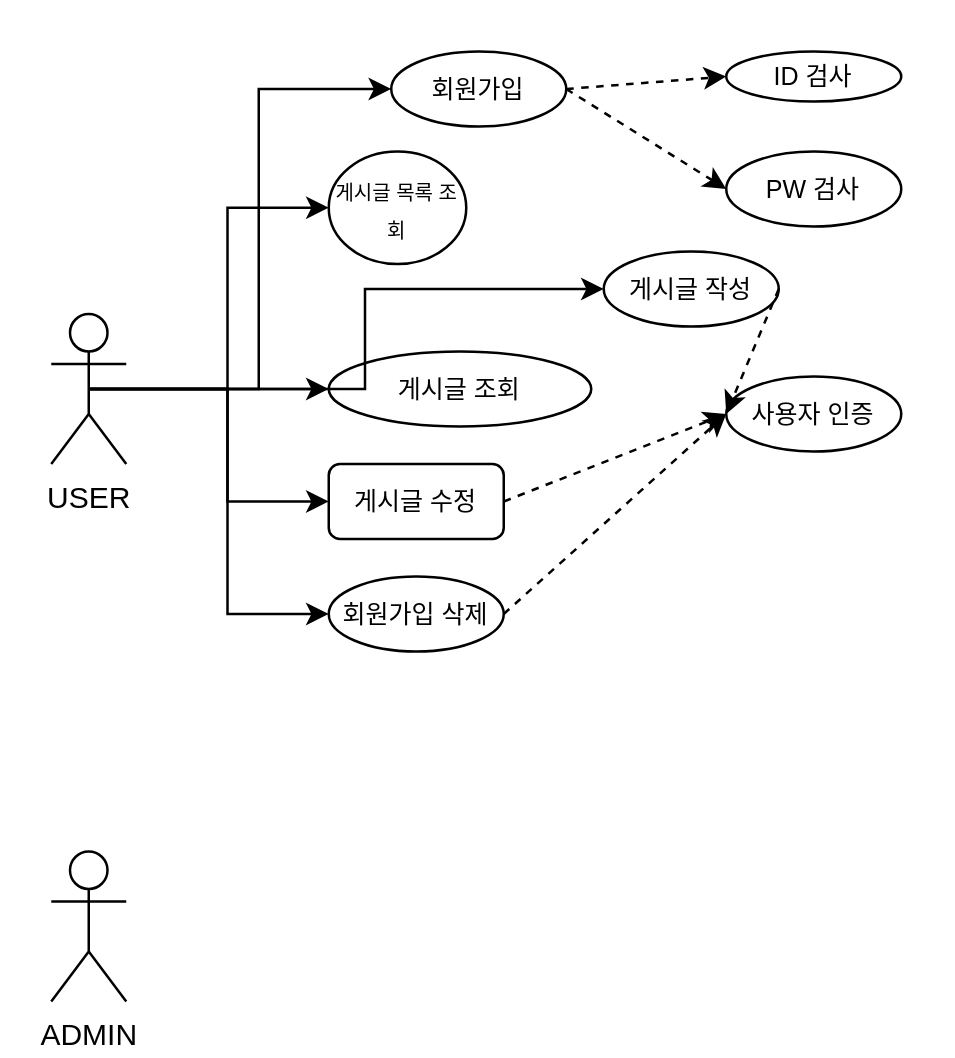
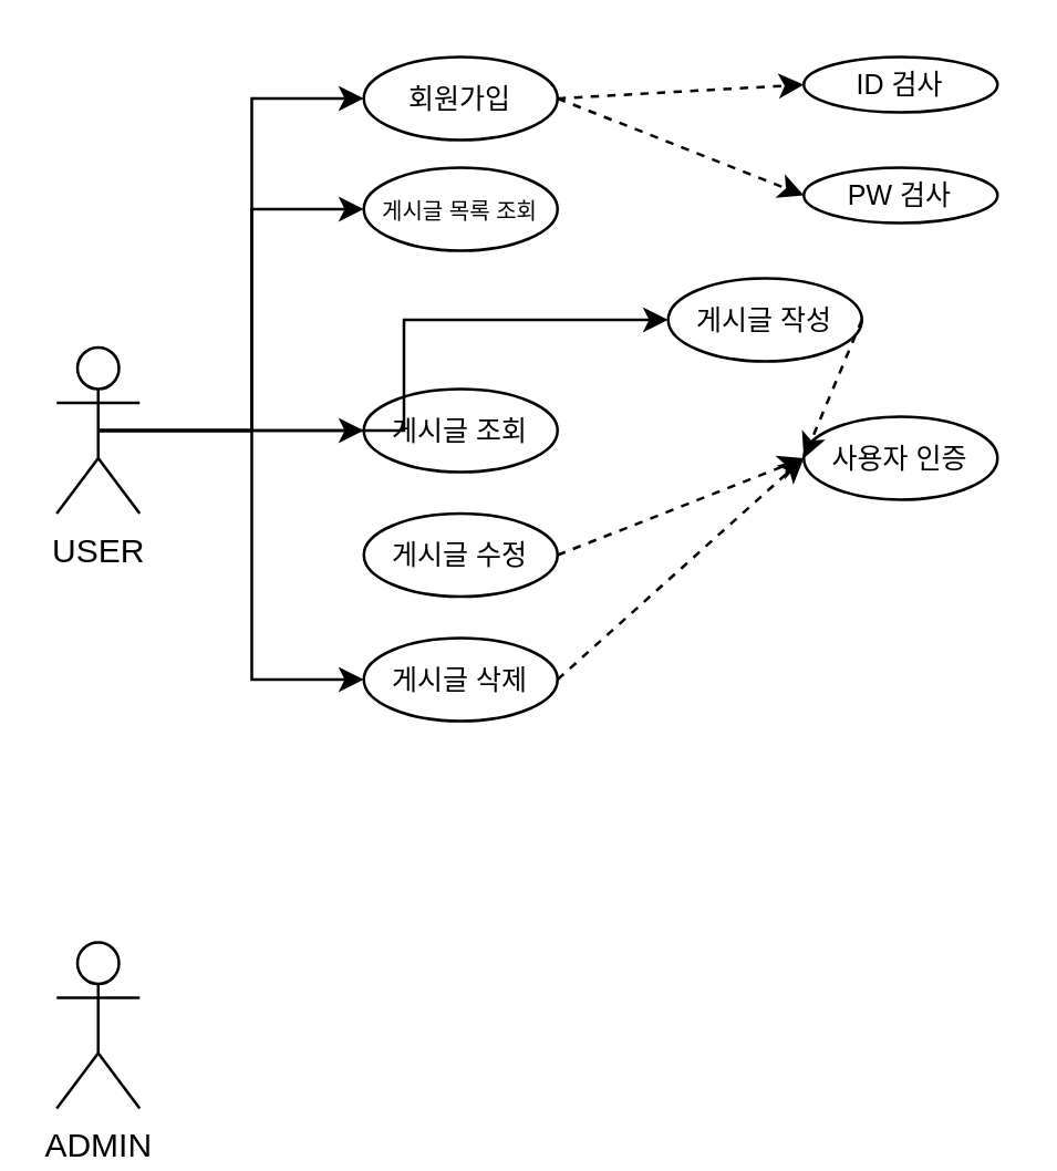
  <mxCell id="0" />
  <mxCell id="1" parent="0" />
- <mxCell id="2" value="&lt;font style=&quot;font-size: 8px;&quot;&gt;게시글 목록 조회&lt;/font&gt;" style="ellipse;whiteSpace=wrap;html=1;" vertex="1" parent="1"><mxGeometry x="131" y="60" width="55" height="45" as="geometry" /></mxCell>
+ <mxCell id="2" value="&lt;font style=&quot;font-size: 8px;&quot;&gt;게시글 목록 조회&lt;/font&gt;" style="ellipse;whiteSpace=wrap;html=1;" vertex="1" parent="1"><mxGeometry x="131" y="60" width="70" height="30" as="geometry" /></mxCell>
  <mxCell id="3" value="&lt;font style=&quot;font-size: 10px;&quot;&gt;게시글 작성&lt;/font&gt;" style="ellipse;whiteSpace=wrap;html=1;" vertex="1" parent="1"><mxGeometry x="241" y="100" width="70" height="30" as="geometry" /></mxCell>
- <mxCell id="4" value="&lt;font style=&quot;font-size: 10px;&quot;&gt;게시글 조회&lt;/font&gt;" style="ellipse;whiteSpace=wrap;html=1;" vertex="1" parent="1"><mxGeometry x="131" y="140" width="105" height="30" as="geometry" /></mxCell>
+ <mxCell id="4" value="&lt;font style=&quot;font-size: 10px;&quot;&gt;게시글 조회&lt;/font&gt;" style="ellipse;whiteSpace=wrap;html=1;" vertex="1" parent="1"><mxGeometry x="131" y="140" width="70" height="30" as="geometry" /></mxCell>
  <mxCell id="5" style="rounded=0;orthogonalLoop=1;jettySize=auto;html=1;exitX=1;exitY=0.5;exitDx=0;exitDy=0;dashed=1;entryX=0;entryY=0.5;entryDx=0;entryDy=0;" edge="1" parent="1" source="6" target="9"><mxGeometry relative="1" as="geometry"><mxPoint x="270" y="200" as="targetPoint" /></mxGeometry></mxCell>
- <mxCell id="6" value="&lt;font style=&quot;font-size: 10px;&quot;&gt;게시글 수정&lt;/font&gt;" style="whiteSpace=wrap;html=1;rounded=1;" vertex="1" parent="1"><mxGeometry x="131" y="185" width="70" height="30" as="geometry" /></mxCell>
+ <mxCell id="6" value="&lt;font style=&quot;font-size: 10px;&quot;&gt;게시글 수정&lt;/font&gt;" style="ellipse;whiteSpace=wrap;html=1;" vertex="1" parent="1"><mxGeometry x="131" y="185" width="70" height="30" as="geometry" /></mxCell>
  <mxCell id="7" style="rounded=0;orthogonalLoop=1;jettySize=auto;html=1;exitX=1;exitY=0.5;exitDx=0;exitDy=0;entryX=0;entryY=0.5;entryDx=0;entryDy=0;dashed=1;" edge="1" parent="1" source="8" target="9"><mxGeometry relative="1" as="geometry" /></mxCell>
- <mxCell id="8" value="&lt;font style=&quot;font-size: 10px;&quot;&gt;회원가입 삭제&lt;/font&gt;" style="ellipse;whiteSpace=wrap;html=1;" vertex="1" parent="1"><mxGeometry x="131" y="230" width="70" height="30" as="geometry" /></mxCell>
+ <mxCell id="8" value="&lt;font style=&quot;font-size: 10px;&quot;&gt;게시글 삭제&lt;/font&gt;" style="ellipse;whiteSpace=wrap;html=1;" vertex="1" parent="1"><mxGeometry x="131" y="230" width="70" height="30" as="geometry" /></mxCell>
  <mxCell id="9" value="&lt;font style=&quot;font-size: 10px;&quot;&gt;사용자 인증&lt;/font&gt;" style="ellipse;whiteSpace=wrap;html=1;" vertex="1" parent="1"><mxGeometry x="290" y="150" width="70" height="30" as="geometry" /></mxCell>
  <mxCell id="10" style="rounded=0;orthogonalLoop=1;jettySize=auto;html=1;exitX=1;exitY=0.5;exitDx=0;exitDy=0;entryX=0;entryY=0.5;entryDx=0;entryDy=0;dashed=1;" edge="1" parent="1" source="12" target="22"><mxGeometry relative="1" as="geometry" /></mxCell>
  <mxCell id="11" style="rounded=0;orthogonalLoop=1;jettySize=auto;html=1;exitX=1;exitY=0.5;exitDx=0;exitDy=0;entryX=0;entryY=0.5;entryDx=0;entryDy=0;dashed=1;" edge="1" parent="1" source="12" target="23"><mxGeometry relative="1" as="geometry" /></mxCell>
- <mxCell id="12" value="&lt;font style=&quot;font-size: 10px;&quot;&gt;회원가입&lt;/font&gt;" style="ellipse;whiteSpace=wrap;html=1;" vertex="1" parent="1"><mxGeometry x="156" y="20" width="70" height="30" as="geometry" /></mxCell>
+ <mxCell id="12" value="&lt;font style=&quot;font-size: 10px;&quot;&gt;회원가입&lt;/font&gt;" style="ellipse;whiteSpace=wrap;html=1;" vertex="1" parent="1"><mxGeometry x="131" y="20" width="70" height="30" as="geometry" /></mxCell>
  <mxCell id="13" style="edgeStyle=orthogonalEdgeStyle;rounded=0;orthogonalLoop=1;jettySize=auto;html=1;exitX=0.5;exitY=0.5;exitDx=0;exitDy=0;exitPerimeter=0;entryX=0;entryY=0.5;entryDx=0;entryDy=0;" edge="1" parent="1" source="19" target="12"><mxGeometry relative="1" as="geometry" /></mxCell>
  <mxCell id="14" style="edgeStyle=orthogonalEdgeStyle;rounded=0;orthogonalLoop=1;jettySize=auto;html=1;exitX=0.5;exitY=0.5;exitDx=0;exitDy=0;exitPerimeter=0;entryX=0;entryY=0.5;entryDx=0;entryDy=0;" edge="1" parent="1" source="19" target="2"><mxGeometry relative="1" as="geometry" /></mxCell>
  <mxCell id="15" style="edgeStyle=orthogonalEdgeStyle;rounded=0;orthogonalLoop=1;jettySize=auto;html=1;exitX=0.5;exitY=0.5;exitDx=0;exitDy=0;exitPerimeter=0;entryX=0;entryY=0.5;entryDx=0;entryDy=0;" edge="1" parent="1" source="19" target="3"><mxGeometry relative="1" as="geometry" /></mxCell>
  <mxCell id="16" style="edgeStyle=orthogonalEdgeStyle;rounded=0;orthogonalLoop=1;jettySize=auto;html=1;exitX=0.5;exitY=0.5;exitDx=0;exitDy=0;exitPerimeter=0;entryX=0;entryY=0.5;entryDx=0;entryDy=0;" edge="1" parent="1" source="19" target="4"><mxGeometry relative="1" as="geometry" /></mxCell>
- <mxCell id="17" style="edgeStyle=orthogonalEdgeStyle;rounded=0;orthogonalLoop=1;jettySize=auto;html=1;exitX=0.5;exitY=0.5;exitDx=0;exitDy=0;exitPerimeter=0;entryX=0;entryY=0.5;entryDx=0;entryDy=0;" edge="1" parent="1" source="19" target="6"><mxGeometry relative="1" as="geometry" /></mxCell>
  <mxCell id="18" style="edgeStyle=orthogonalEdgeStyle;rounded=0;orthogonalLoop=1;jettySize=auto;html=1;exitX=0.5;exitY=0.5;exitDx=0;exitDy=0;exitPerimeter=0;entryX=0;entryY=0.5;entryDx=0;entryDy=0;" edge="1" parent="1" source="19" target="8"><mxGeometry relative="1" as="geometry" /></mxCell>
  <mxCell id="19" value="USER" style="shape=umlActor;verticalLabelPosition=bottom;verticalAlign=top;html=1;outlineConnect=0;" vertex="1" parent="1"><mxGeometry x="20" y="125" width="30" height="60" as="geometry" /></mxCell>
  <mxCell id="20" style="rounded=0;orthogonalLoop=1;jettySize=auto;html=1;exitX=1;exitY=0.5;exitDx=0;exitDy=0;entryX=0;entryY=0.5;entryDx=0;entryDy=0;dashed=1;" edge="1" parent="1" source="3" target="9"><mxGeometry relative="1" as="geometry"><mxPoint x="250" y="145" as="sourcePoint" /><mxPoint x="320" y="100" as="targetPoint" /></mxGeometry></mxCell>
  <mxCell id="21" value="ADMIN" style="shape=umlActor;verticalLabelPosition=bottom;verticalAlign=top;html=1;outlineConnect=0;" vertex="1" parent="1"><mxGeometry x="20" y="340" width="30" height="60" as="geometry" /></mxCell>
  <mxCell id="22" value="&lt;span style=&quot;font-size: 10px;&quot;&gt;ID 검사&lt;/span&gt;" style="ellipse;whiteSpace=wrap;html=1;" vertex="1" parent="1"><mxGeometry x="290" y="20" width="70" height="20" as="geometry" /></mxCell>
- <mxCell id="23" value="&lt;span style=&quot;font-size: 10px;&quot;&gt;PW 검사&lt;/span&gt;" style="ellipse;whiteSpace=wrap;html=1;" vertex="1" parent="1"><mxGeometry x="290" y="60" width="70" height="30" as="geometry" /></mxCell>
+ <mxCell id="23" value="&lt;span style=&quot;font-size: 10px;&quot;&gt;PW 검사&lt;/span&gt;" style="ellipse;whiteSpace=wrap;html=1;" vertex="1" parent="1"><mxGeometry x="290" y="60" width="70" height="20" as="geometry" /></mxCell>
